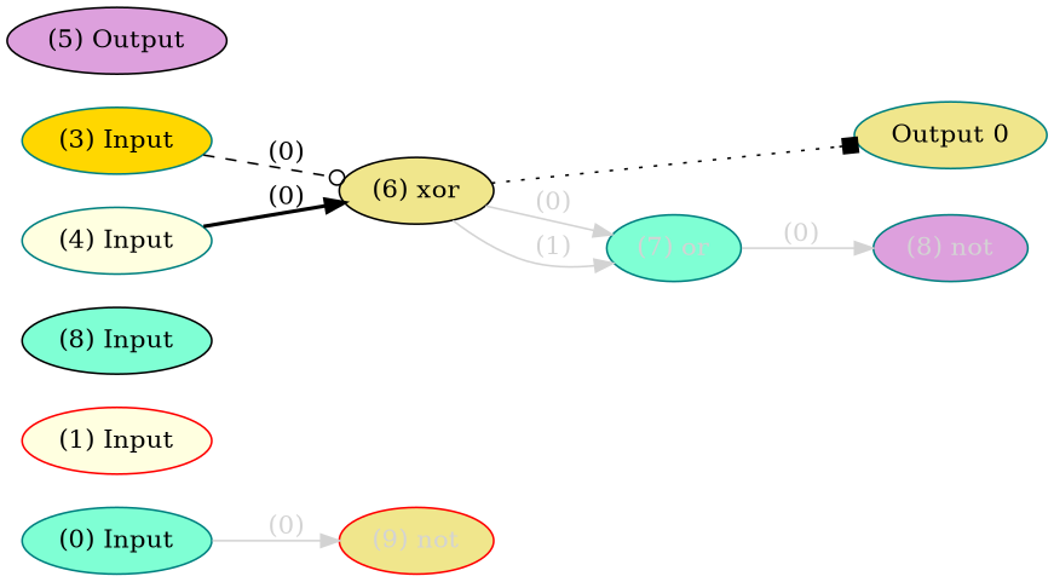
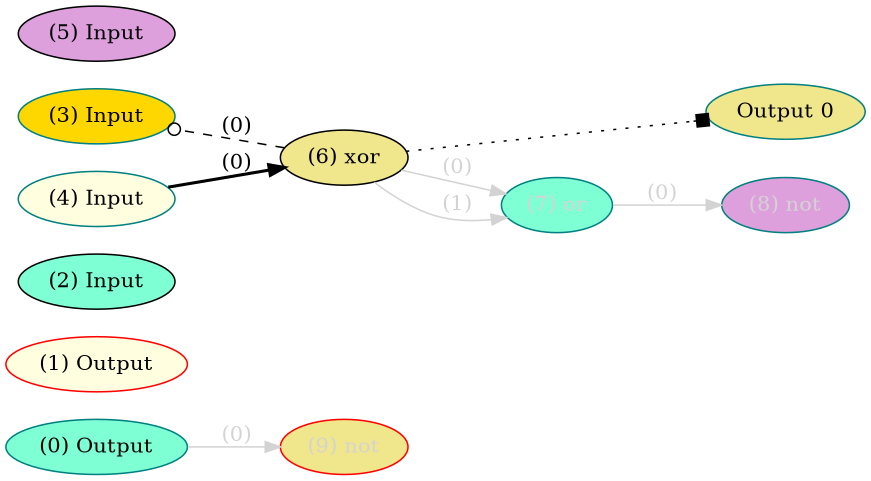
  digraph {
    rankdir=LR
    node [color=teal fillcolor=aquamarine fontcolor=black labelfontcolor=black style=filled]
    edge [bold=true color=lightgrey fontcolor=lightgrey labelfontcolor=lightgrey]
-   n1 [label="(0) Input"]
-   n2 [color=red fillcolor=lightyellow label="(1) Input"]
-   n3 [color=black label="(8) Input"]
+   n1 [label="(0) Output"]
+   n2 [color=red fillcolor=lightyellow label="(1) Output"]
+   n3 [color=black label="(2) Input"]
    n4 [fillcolor=gold label="(3) Input"]
    n5 [fillcolor=lightyellow label="(4) Input"]
-   n6 [color=black fillcolor=plum label="(5) Output"]
+   n6 [color=black fillcolor=plum label="(5) Input"]
    n7 [fillcolor=khaki label="Output 0"]
    n8 [color=red fillcolor=khaki fontcolor=lightgrey label="(9) not" labelfontcolor=lightgrey]
    n9 [color=black fillcolor=khaki label="(6) xor"]
    n10 [fontcolor=lightgrey label="(7) or" labelfontcolor=lightgrey]
    n11 [fillcolor=plum fontcolor=lightgrey label="(8) not" labelfontcolor=lightgrey]
    subgraph sub_1 {
      rank=source
      n1
      n2
      n3
      n4
      n5
      n6
    }
    subgraph sub_2 {
      rank=max
      n7
    }
    n1 -> n8 [label=" (0)"]
-   n4 -> n9 [arrowhead=odot color=black fontcolor=black label=" (0)" labelfontcolor=black style=dashed]
+   n9 -> n4 [arrowhead=odot color=black fontcolor=black label=" (0)" labelfontcolor=black style=dashed]
    n5 -> n9 [arrowhead=normal color=black fontcolor=black label=" (0)" labelfontcolor=black style=bold]
    n9 -> n7 [arrowhead=box color=black fontcolor=black labelfontcolor=black style=dotted]
    n9 -> n10 [label=" (0)"]
    n9 -> n10 [label=" (1)"]
    n10 -> n11 [label=" (0)"]
  }
